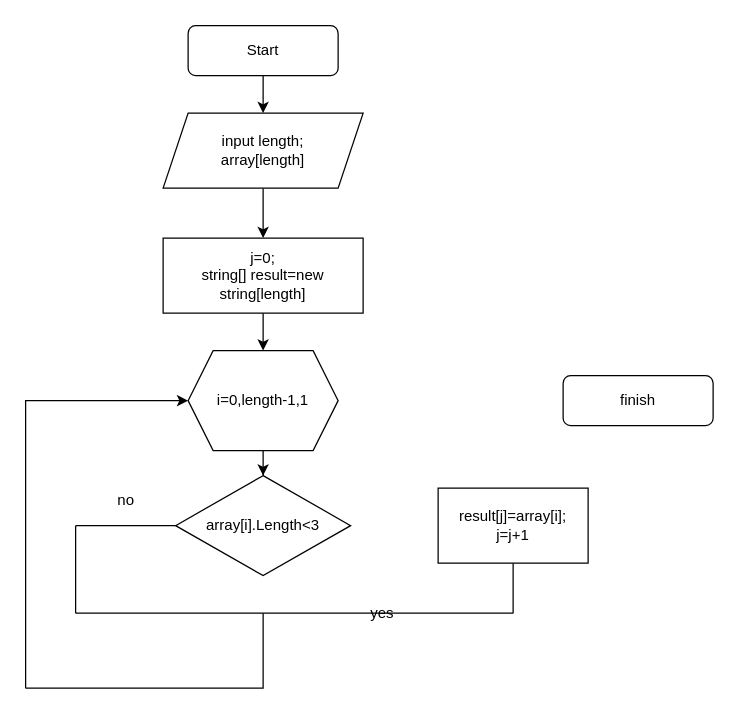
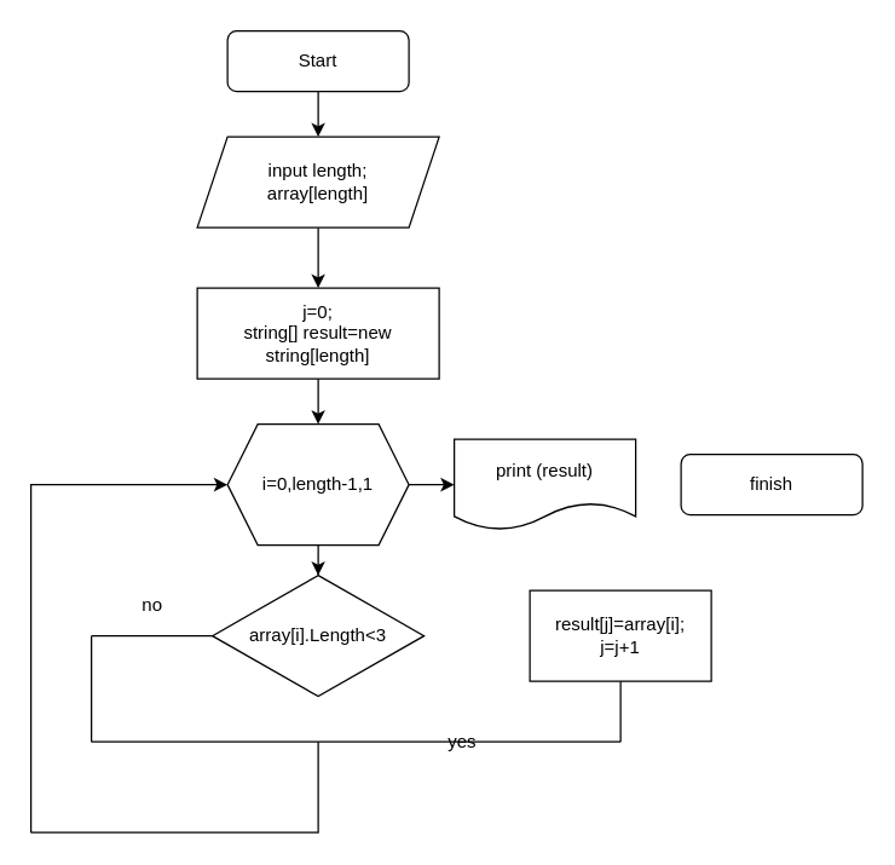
  <mxCell id="0" />
  <mxCell id="1" parent="0" />
  <mxCell id="2" style="edgeStyle=orthogonalEdgeStyle;rounded=0;orthogonalLoop=1;jettySize=auto;html=1;" edge="1" parent="1" source="3" target="5"><mxGeometry relative="1" as="geometry"><mxPoint x="210" y="90" as="targetPoint" /></mxGeometry></mxCell>
  <mxCell id="3" value="Start" style="rounded=1;whiteSpace=wrap;html=1;" vertex="1" parent="1"><mxGeometry x="150" y="20" width="120" height="40" as="geometry" /></mxCell>
  <mxCell id="4" style="edgeStyle=orthogonalEdgeStyle;rounded=0;orthogonalLoop=1;jettySize=auto;html=1;entryX=0.5;entryY=0;entryDx=0;entryDy=0;" edge="1" parent="1" source="5" target="7"><mxGeometry relative="1" as="geometry" /></mxCell>
  <mxCell id="5" value="input length;&lt;br&gt;array[length]" style="shape=parallelogram;perimeter=parallelogramPerimeter;whiteSpace=wrap;html=1;fixedSize=1;" vertex="1" parent="1"><mxGeometry x="130" y="90" width="160" height="60" as="geometry" /></mxCell>
  <mxCell id="6" style="edgeStyle=orthogonalEdgeStyle;rounded=0;orthogonalLoop=1;jettySize=auto;html=1;" edge="1" parent="1" source="7" target="10"><mxGeometry relative="1" as="geometry"><mxPoint x="210" y="280" as="targetPoint" /></mxGeometry></mxCell>
  <mxCell id="7" value="j=0;&lt;br&gt;string[] result=new string[length]" style="rounded=0;whiteSpace=wrap;html=1;" vertex="1" parent="1"><mxGeometry x="130" y="190" width="160" height="60" as="geometry" /></mxCell>
+ <mxCell id="8" style="edgeStyle=orthogonalEdgeStyle;rounded=0;orthogonalLoop=1;jettySize=auto;html=1;" edge="1" parent="1" source="10" target="11"><mxGeometry relative="1" as="geometry"><mxPoint x="320" y="320" as="targetPoint" /></mxGeometry></mxCell>
  <mxCell id="9" style="edgeStyle=orthogonalEdgeStyle;rounded=0;orthogonalLoop=1;jettySize=auto;html=1;" edge="1" parent="1" source="10" target="13"><mxGeometry relative="1" as="geometry"><mxPoint x="210" y="380" as="targetPoint" /></mxGeometry></mxCell>
  <mxCell id="10" value="i=0,length-1,1" style="shape=hexagon;perimeter=hexagonPerimeter2;whiteSpace=wrap;html=1;fixedSize=1;" vertex="1" parent="1"><mxGeometry x="150" y="280" width="120" height="80" as="geometry" /></mxCell>
+ <mxCell id="11" value="print (result)" style="shape=document;whiteSpace=wrap;html=1;boundedLbl=1;" vertex="1" parent="1"><mxGeometry x="300" y="290" width="120" height="60" as="geometry" /></mxCell>
  <mxCell id="12" value="finish" style="rounded=1;whiteSpace=wrap;html=1;" vertex="1" parent="1"><mxGeometry x="450" y="300" width="120" height="40" as="geometry" /></mxCell>
  <mxCell id="13" value="array[i].Length&amp;lt;3" style="rhombus;whiteSpace=wrap;html=1;" vertex="1" parent="1"><mxGeometry x="140" y="380" width="140" height="80" as="geometry" /></mxCell>
  <mxCell id="14" value="result[j]=array[i];&lt;br&gt;j=j+1" style="rounded=0;whiteSpace=wrap;html=1;" vertex="1" parent="1"><mxGeometry x="350" y="390" width="120" height="60" as="geometry" /></mxCell>
  <mxCell id="15" value="" style="endArrow=none;html=1;rounded=0;entryX=0.5;entryY=1;entryDx=0;entryDy=0;" edge="1" parent="1" target="14"><mxGeometry width="50" height="50" relative="1" as="geometry"><mxPoint x="410" y="490" as="sourcePoint" /><mxPoint x="260" y="290" as="targetPoint" /></mxGeometry></mxCell>
  <mxCell id="16" value="" style="endArrow=none;html=1;rounded=0;" edge="1" parent="1"><mxGeometry width="50" height="50" relative="1" as="geometry"><mxPoint x="60" y="490" as="sourcePoint" /><mxPoint x="410" y="490" as="targetPoint" /></mxGeometry></mxCell>
  <mxCell id="17" value="" style="endArrow=none;html=1;rounded=0;" edge="1" parent="1"><mxGeometry width="50" height="50" relative="1" as="geometry"><mxPoint x="60" y="490" as="sourcePoint" /><mxPoint x="60" y="420" as="targetPoint" /></mxGeometry></mxCell>
  <mxCell id="18" value="" style="endArrow=none;html=1;rounded=0;" edge="1" parent="1" target="13"><mxGeometry width="50" height="50" relative="1" as="geometry"><mxPoint x="60" y="420" as="sourcePoint" /><mxPoint x="150" y="370" as="targetPoint" /></mxGeometry></mxCell>
  <mxCell id="19" value="no" style="text;html=1;align=center;verticalAlign=middle;resizable=0;points=[];autosize=1;strokeColor=none;fillColor=none;" vertex="1" parent="1"><mxGeometry x="85" y="390" width="30" height="20" as="geometry" /></mxCell>
  <mxCell id="20" value="yes" style="text;html=1;align=center;verticalAlign=middle;resizable=0;points=[];autosize=1;strokeColor=none;fillColor=none;" vertex="1" parent="1"><mxGeometry x="290" y="480" width="30" height="20" as="geometry" /></mxCell>
  <mxCell id="21" value="" style="endArrow=none;html=1;rounded=0;" edge="1" parent="1"><mxGeometry width="50" height="50" relative="1" as="geometry"><mxPoint x="210" y="490" as="sourcePoint" /><mxPoint x="210" y="550" as="targetPoint" /><Array as="points"><mxPoint x="210" y="550" /><mxPoint x="20" y="550" /></Array></mxGeometry></mxCell>
  <mxCell id="22" value="" style="endArrow=classic;html=1;rounded=0;" edge="1" parent="1" target="10"><mxGeometry width="50" height="50" relative="1" as="geometry"><mxPoint x="20" y="550" as="sourcePoint" /><mxPoint x="20" y="230" as="targetPoint" /><Array as="points"><mxPoint x="20" y="320" /></Array></mxGeometry></mxCell>
